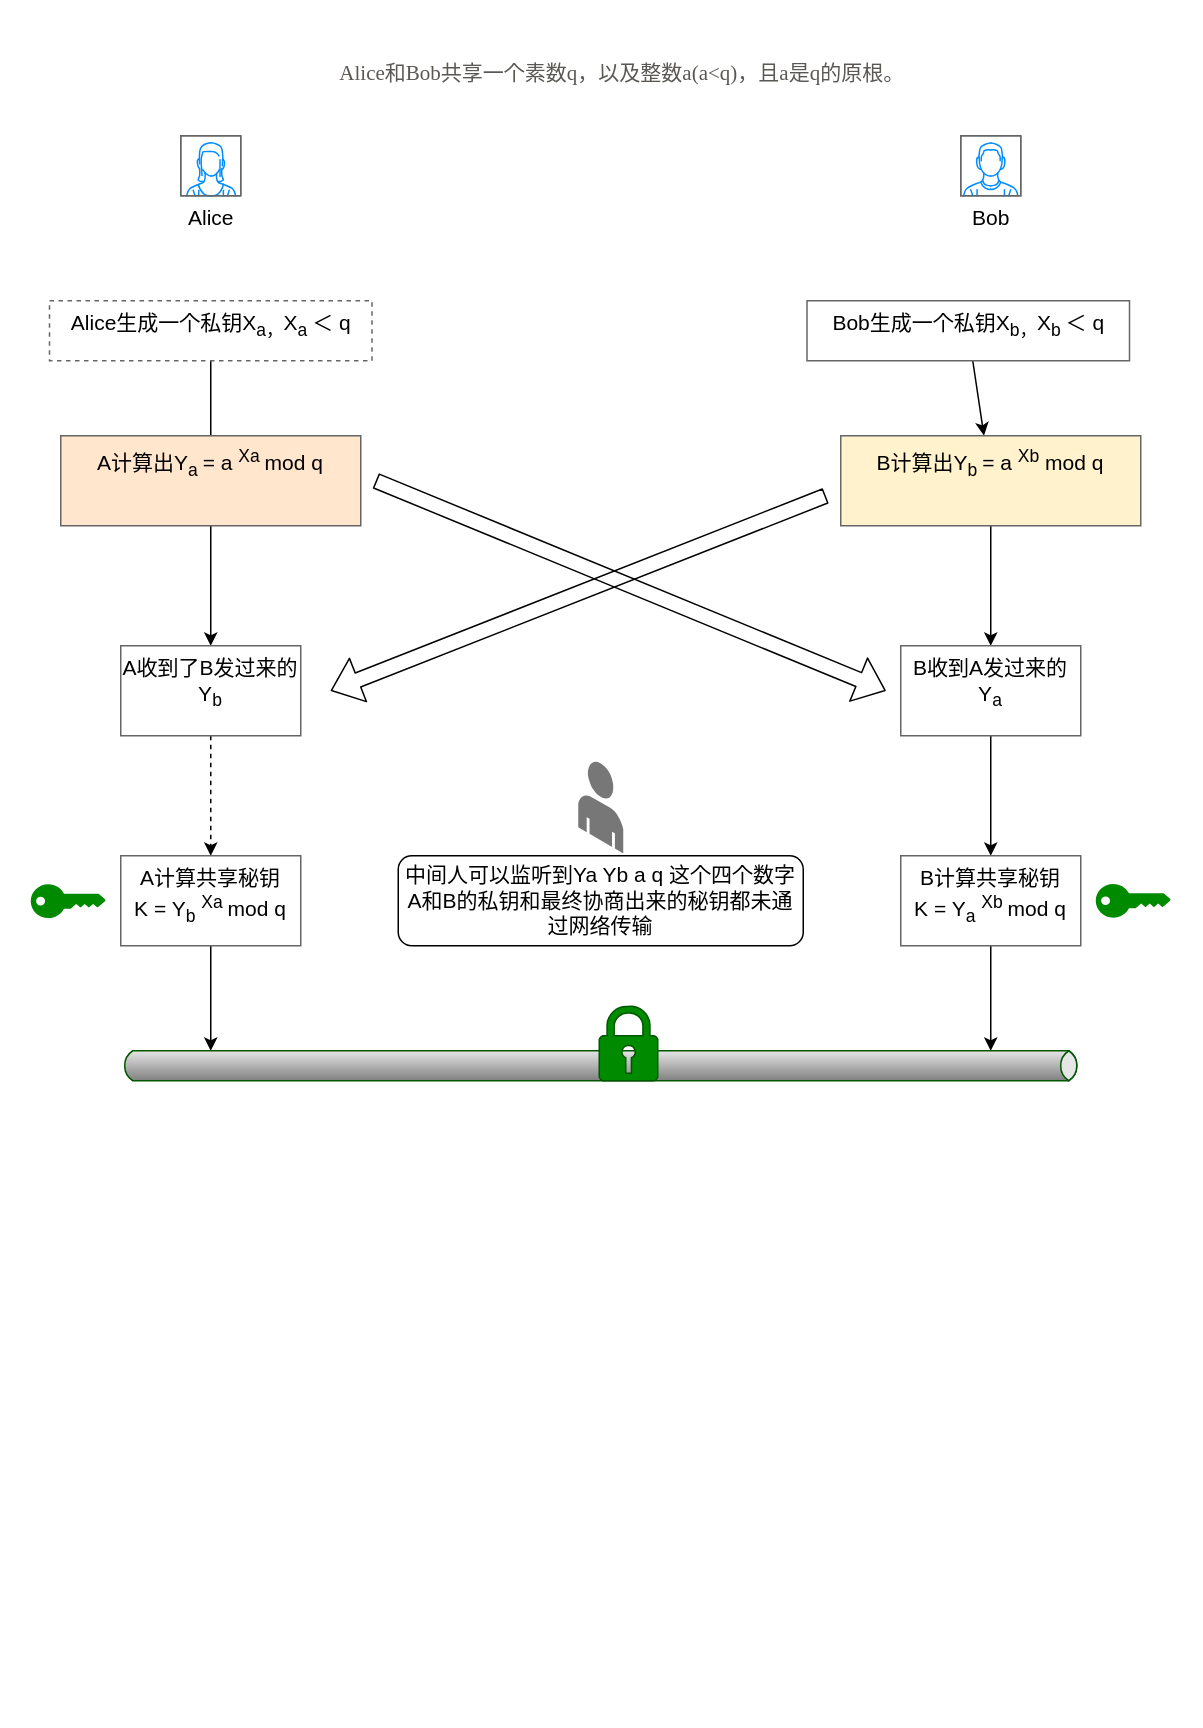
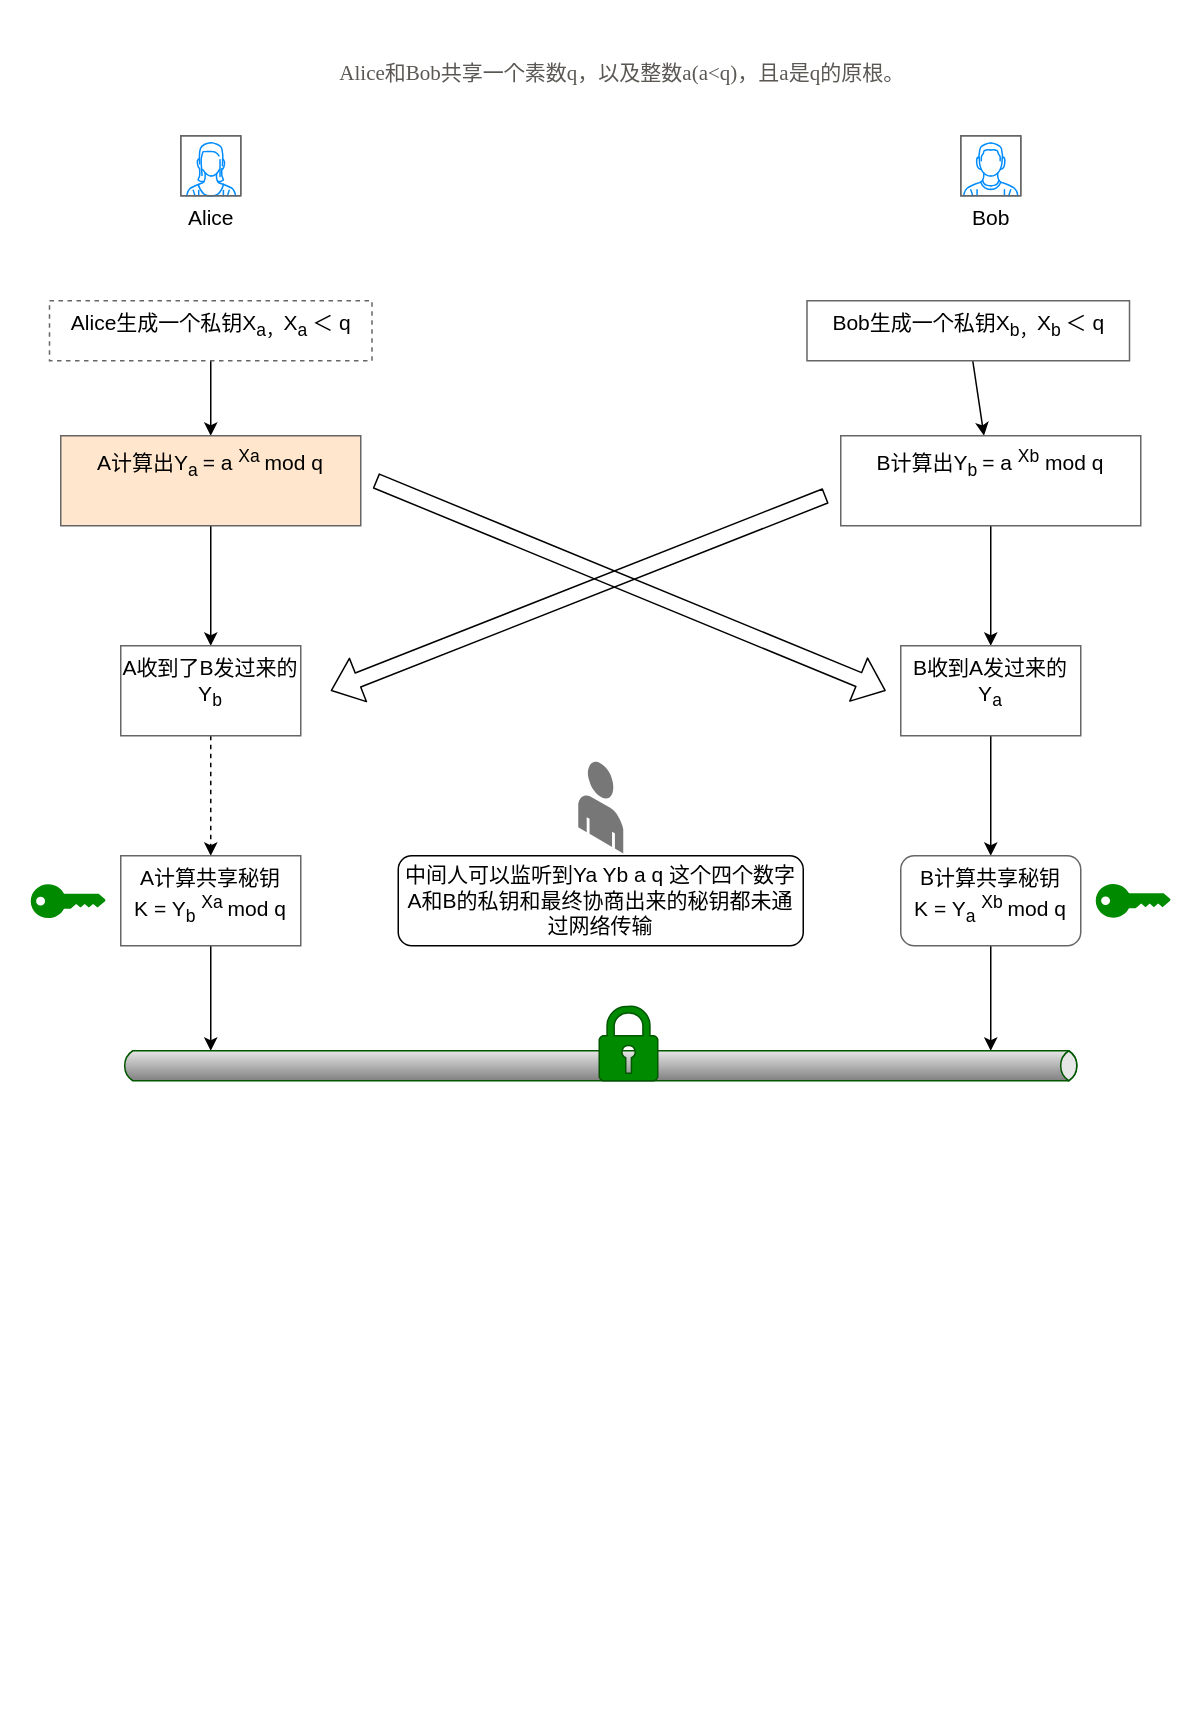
  <mxCell id="0" />
  <mxCell id="1" parent="0" />
  <mxCell id="2" value="中间人可以监听到Ya Yb a q 这个四个数字&lt;br&gt;A和B的私钥和最终协商出来的秘钥都未通过网络传输" style="rounded=1;whiteSpace=wrap;html=1;fontSize=14;" vertex="1" parent="1"><mxGeometry x="265" y="570" width="270" height="60" as="geometry" /></mxCell>
  <mxCell id="3" style="edgeStyle=none;html=1;exitX=0.5;exitY=1;exitDx=0;exitDy=0;entryX=0.5;entryY=0;entryDx=0;entryDy=0;fontSize=14;fontColor=#99FF99;" parent="1" edge="1"><mxGeometry relative="1" as="geometry"><mxPoint x="140" y="411" as="targetPoint" /></mxGeometry></mxCell>
  <mxCell id="4" value="" style="edgeStyle=none;html=1;fontColor=#000000;" parent="1" edge="1"><mxGeometry relative="1" as="geometry"><mxPoint x="140" y="516" as="targetPoint" /></mxGeometry></mxCell>
  <mxCell id="5" style="edgeStyle=none;html=1;exitX=0.5;exitY=1;exitDx=0;exitDy=0;entryX=0.5;entryY=0;entryDx=0;entryDy=0;fontSize=14;fontColor=#99FF99;" parent="1" edge="1"><mxGeometry relative="1" as="geometry"><mxPoint x="140" y="1130" as="sourcePoint" /></mxGeometry></mxCell>
  <mxCell id="6" value="Alice" style="verticalLabelPosition=bottom;shadow=0;dashed=0;align=center;html=1;verticalAlign=top;strokeWidth=1;shape=mxgraph.mockup.containers.userFemale;strokeColor=#666666;strokeColor2=#008cff;fontSize=14;" vertex="1" parent="1"><mxGeometry x="120" y="90" width="40" height="40" as="geometry" /></mxCell>
  <mxCell id="7" value="Bob" style="verticalLabelPosition=bottom;shadow=0;dashed=0;align=center;html=1;verticalAlign=top;strokeWidth=1;shape=mxgraph.mockup.containers.userMale;strokeColor=#666666;strokeColor2=#008cff;fontSize=14;" vertex="1" parent="1"><mxGeometry x="640" y="90" width="40" height="40" as="geometry" /></mxCell>
  <mxCell id="8" value="" style="verticalLabelPosition=bottom;html=1;verticalAlign=top;strokeWidth=1;align=center;outlineConnect=0;dashed=0;outlineConnect=0;shape=mxgraph.aws3d.end_user;strokeColor=none;fillColor=#777777;aspect=fixed;" vertex="1" parent="1"><mxGeometry x="385" y="507" width="30" height="61.51" as="geometry" /></mxCell>
  <mxCell id="9" value="&lt;br style=&quot;font-size: 14px;&quot;&gt;&lt;span style=&quot;font-size: 14px; font-family: &amp;quot;avenir medium&amp;quot;; color: rgb(91, 88, 84);&quot;&gt;Alice&lt;/span&gt;&lt;span style=&quot;font-size: 14px; font-family: &amp;quot;pingfang sc medium&amp;quot;; color: rgb(91, 88, 84);&quot;&gt;和&lt;/span&gt;&lt;span style=&quot;font-size: 14px; font-family: &amp;quot;avenir medium&amp;quot;; color: rgb(91, 88, 84);&quot;&gt;Bob&lt;/span&gt;&lt;span style=&quot;font-size: 14px; font-family: &amp;quot;pingfang sc medium&amp;quot;; color: rgb(91, 88, 84);&quot;&gt;共享⼀个素数&lt;/span&gt;&lt;span style=&quot;font-size: 14px; font-family: &amp;quot;avenir medium&amp;quot;; color: rgb(91, 88, 84);&quot;&gt;q&lt;/span&gt;&lt;span style=&quot;font-size: 14px; font-family: &amp;quot;pingfang sc medium&amp;quot;; color: rgb(91, 88, 84);&quot;&gt;，以及整数&lt;/span&gt;&lt;span style=&quot;font-size: 14px; font-family: &amp;quot;avenir medium&amp;quot;; color: rgb(91, 88, 84);&quot;&gt;a(a&amp;lt;q)&lt;/span&gt;&lt;span style=&quot;font-size: 14px; font-family: &amp;quot;pingfang sc medium&amp;quot;; color: rgb(91, 88, 84);&quot;&gt;，且&lt;/span&gt;&lt;span style=&quot;font-size: 14px; font-family: &amp;quot;avenir medium&amp;quot;; color: rgb(91, 88, 84);&quot;&gt;a&lt;/span&gt;&lt;span style=&quot;font-size: 14px; font-family: &amp;quot;pingfang sc medium&amp;quot;; color: rgb(91, 88, 84);&quot;&gt;是&lt;/span&gt;&lt;span style=&quot;font-size: 14px; font-family: &amp;quot;avenir medium&amp;quot;; color: rgb(91, 88, 84);&quot;&gt;q&lt;/span&gt;&lt;span style=&quot;font-size: 14px; font-family: &amp;quot;pingfang sc medium&amp;quot;; color: rgb(91, 88, 84);&quot;&gt;的原根。&lt;/span&gt;&lt;br style=&quot;font-size: 14px;&quot;&gt;" style="text;html=1;align=center;verticalAlign=middle;resizable=0;points=[];autosize=1;strokeColor=none;fillColor=none;fontSize=14;" vertex="1" parent="1"><mxGeometry x="214" y="20" width="400" height="40" as="geometry" /></mxCell>
- <mxCell id="10" value="" style="edgeStyle=none;html=1;fontSize=14;endArrow=none;" edge="1" parent="1" source="11" target="15"><mxGeometry relative="1" as="geometry" /></mxCell>
+ <mxCell id="10" value="" style="edgeStyle=none;html=1;fontSize=14;" edge="1" parent="1" source="11" target="15"><mxGeometry relative="1" as="geometry" /></mxCell>
  <mxCell id="11" value="Alice生成一个私钥X&lt;sub&gt;a，&lt;/sub&gt;X&lt;sub&gt;a &lt;/sub&gt;＜ q" style="whiteSpace=wrap;html=1;fontSize=14;verticalAlign=top;strokeColor=#666666;shadow=0;dashed=1;strokeWidth=1;" vertex="1" parent="1"><mxGeometry x="32.5" y="200" width="215" height="40" as="geometry" /></mxCell>
  <mxCell id="12" value="" style="edgeStyle=none;html=1;fontSize=14;" edge="1" parent="1" source="13" target="17"><mxGeometry relative="1" as="geometry" /></mxCell>
  <mxCell id="13" value="Bob生成一个私钥X&lt;sub&gt;b，&lt;/sub&gt;X&lt;sub&gt;b &lt;/sub&gt;＜ q" style="whiteSpace=wrap;html=1;fontSize=14;verticalAlign=top;strokeColor=#666666;shadow=0;dashed=0;strokeWidth=1;" vertex="1" parent="1"><mxGeometry x="537.5" y="200" width="215" height="40" as="geometry" /></mxCell>
  <mxCell id="14" value="" style="edgeStyle=none;html=1;fontSize=14;" edge="1" parent="1" source="15" target="19"><mxGeometry relative="1" as="geometry" /></mxCell>
  <mxCell id="15" value="&lt;div style=&quot;text-align: justify&quot;&gt;A计算出Y&lt;sub&gt;a&lt;/sub&gt;&lt;sup&gt;&amp;nbsp;&lt;/sup&gt;= a &lt;sup&gt;Xa &lt;/sup&gt;mod q&lt;/div&gt;" style="whiteSpace=wrap;html=1;fontSize=14;verticalAlign=top;strokeColor=#666666;shadow=0;dashed=0;strokeWidth=1;fillColor=#ffe6cc;" vertex="1" parent="1"><mxGeometry x="40" y="290" width="200" height="60" as="geometry" /></mxCell>
  <mxCell id="16" value="" style="edgeStyle=none;html=1;fontSize=14;" edge="1" parent="1" source="17" target="21"><mxGeometry relative="1" as="geometry" /></mxCell>
- <mxCell id="17" value="&lt;div style=&quot;text-align: justify&quot;&gt;B计算出Y&lt;sub&gt;b&lt;/sub&gt;&lt;sup&gt;&amp;nbsp;&lt;/sup&gt;= a &lt;sup&gt;Xb&lt;/sup&gt; mod q&lt;/div&gt;" style="whiteSpace=wrap;html=1;fontSize=14;verticalAlign=top;strokeColor=#666666;shadow=0;dashed=0;strokeWidth=1;fillColor=#fff2cc;" vertex="1" parent="1"><mxGeometry x="560" y="290" width="200" height="60" as="geometry" /></mxCell>
+ <mxCell id="17" value="&lt;div style=&quot;text-align: justify&quot;&gt;B计算出Y&lt;sub&gt;b&lt;/sub&gt;&lt;sup&gt;&amp;nbsp;&lt;/sup&gt;= a &lt;sup&gt;Xb&lt;/sup&gt; mod q&lt;/div&gt;" style="whiteSpace=wrap;html=1;fontSize=14;verticalAlign=top;strokeColor=#666666;shadow=0;dashed=0;strokeWidth=1;" vertex="1" parent="1"><mxGeometry x="560" y="290" width="200" height="60" as="geometry" /></mxCell>
  <mxCell id="18" value="" style="edgeStyle=none;html=1;fontSize=14;dashed=1;" edge="1" parent="1" source="19" target="23"><mxGeometry relative="1" as="geometry" /></mxCell>
  <mxCell id="19" value="A收到了B发过来的Y&lt;sub&gt;b&lt;/sub&gt;" style="whiteSpace=wrap;html=1;fontSize=14;verticalAlign=top;strokeColor=#666666;shadow=0;dashed=0;strokeWidth=1;" vertex="1" parent="1"><mxGeometry x="80" y="430" width="120" height="60" as="geometry" /></mxCell>
  <mxCell id="20" value="" style="edgeStyle=none;html=1;fontSize=14;" edge="1" parent="1" source="21" target="25"><mxGeometry relative="1" as="geometry" /></mxCell>
  <mxCell id="21" value="B收到A发过来的Y&lt;sub&gt;a&lt;/sub&gt;" style="whiteSpace=wrap;html=1;fontSize=14;verticalAlign=top;strokeColor=#666666;shadow=0;dashed=0;strokeWidth=1;" vertex="1" parent="1"><mxGeometry x="600" y="430" width="120" height="60" as="geometry" /></mxCell>
  <mxCell id="22" value="" style="edgeStyle=none;html=1;fontSize=14;entryX=0;entryY=0;entryDx=60;entryDy=0;entryPerimeter=0;" edge="1" parent="1" source="23" target="30"><mxGeometry relative="1" as="geometry" /></mxCell>
  <mxCell id="23" value="A计算共享秘钥&lt;br&gt;K = Y&lt;sub&gt;b&lt;/sub&gt; &lt;sup&gt;Xa &lt;/sup&gt;mod q" style="whiteSpace=wrap;html=1;fontSize=14;verticalAlign=top;strokeColor=#666666;shadow=0;dashed=0;strokeWidth=1;" vertex="1" parent="1"><mxGeometry x="80" y="570" width="120" height="60" as="geometry" /></mxCell>
  <mxCell id="24" value="" style="edgeStyle=none;html=1;fontSize=14;entryX=0;entryY=0;entryDx=580;entryDy=0;entryPerimeter=0;" edge="1" parent="1" source="25" target="30"><mxGeometry relative="1" as="geometry" /></mxCell>
- <mxCell id="25" value="B计算共享秘钥&lt;br&gt;K = Y&lt;sub&gt;a&lt;/sub&gt;&amp;nbsp;&lt;sup&gt;Xb&amp;nbsp;&lt;/sup&gt;mod q" style="whiteSpace=wrap;html=1;fontSize=14;verticalAlign=top;strokeColor=#666666;shadow=0;dashed=0;strokeWidth=1;" vertex="1" parent="1"><mxGeometry x="600" y="570" width="120" height="60" as="geometry" /></mxCell>
+ <mxCell id="25" value="B计算共享秘钥&lt;br&gt;K = Y&lt;sub&gt;a&lt;/sub&gt;&amp;nbsp;&lt;sup&gt;Xb&amp;nbsp;&lt;/sup&gt;mod q" style="whiteSpace=wrap;html=1;fontSize=14;verticalAlign=top;strokeColor=#666666;shadow=0;dashed=0;strokeWidth=1;rounded=1;" vertex="1" parent="1"><mxGeometry x="600" y="570" width="120" height="60" as="geometry" /></mxCell>
  <mxCell id="26" value="" style="shape=flexArrow;endArrow=classic;html=1;fontSize=14;" edge="1" parent="1"><mxGeometry width="50" height="50" relative="1" as="geometry"><mxPoint x="250" y="320" as="sourcePoint" /><mxPoint x="590" y="460" as="targetPoint" /></mxGeometry></mxCell>
  <mxCell id="27" value="" style="shape=flexArrow;endArrow=classic;html=1;fontSize=14;" edge="1" parent="1"><mxGeometry width="50" height="50" relative="1" as="geometry"><mxPoint x="550" y="330" as="sourcePoint" /><mxPoint x="220" y="460" as="targetPoint" /></mxGeometry></mxCell>
  <mxCell id="28" value="" style="points=[[0,0.5,0],[0.24,0,0],[0.5,0.28,0],[0.995,0.475,0],[0.5,0.72,0],[0.24,1,0]];verticalLabelPosition=bottom;sketch=0;html=1;verticalAlign=top;aspect=fixed;align=center;pointerEvents=1;shape=mxgraph.cisco19.key;fillColor=#008a00;strokeColor=#005700;fontSize=14;fontColor=#ffffff;" vertex="1" parent="1"><mxGeometry x="20" y="589" width="50" height="22.5" as="geometry" /></mxCell>
  <mxCell id="29" value="" style="points=[[0,0.5,0],[0.24,0,0],[0.5,0.28,0],[0.995,0.475,0],[0.5,0.72,0],[0.24,1,0]];verticalLabelPosition=bottom;sketch=0;html=1;verticalAlign=top;aspect=fixed;align=center;pointerEvents=1;shape=mxgraph.cisco19.key;fillColor=#008a00;strokeColor=#005700;fontSize=14;fontColor=#ffffff;" vertex="1" parent="1"><mxGeometry x="730" y="588.75" width="50" height="22.5" as="geometry" /></mxCell>
  <mxCell id="30" value="" style="strokeWidth=1;outlineConnect=0;dashed=0;align=center;html=1;fontSize=8;shape=mxgraph.eip.messageChannel;verticalLabelPosition=bottom;labelBackgroundColor=#ffffff;verticalAlign=top;fillColor=#008a00;fontColor=#ffffff;strokeColor=#005700;" vertex="1" parent="1"><mxGeometry x="80" y="700" width="640" height="20" as="geometry" /></mxCell>
  <mxCell id="31" value="" style="sketch=0;aspect=fixed;pointerEvents=1;shadow=0;dashed=0;html=1;strokeColor=#005700;labelPosition=center;verticalLabelPosition=bottom;verticalAlign=top;align=center;fillColor=#008a00;shape=mxgraph.mscae.enterprise.lock;fontSize=14;fontColor=#ffffff;" vertex="1" parent="1"><mxGeometry x="399" y="670" width="39" height="50" as="geometry" /></mxCell>
